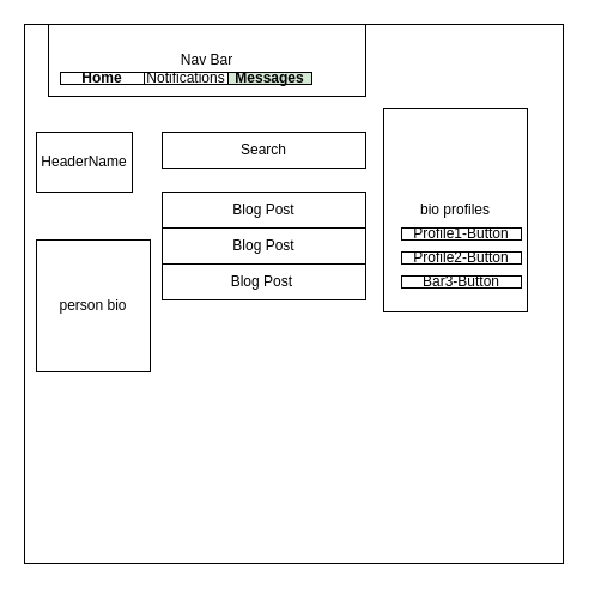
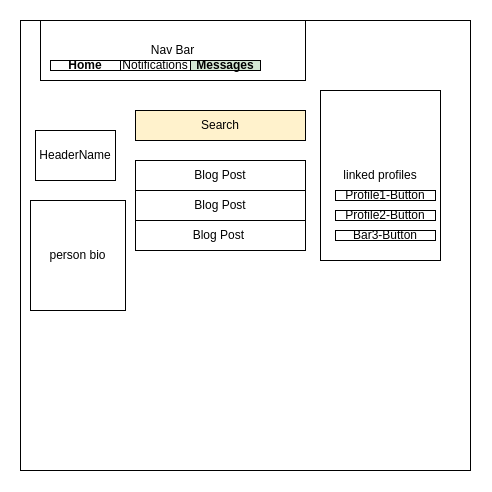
  <mxCell id="0" />
  <mxCell id="1" parent="0" />
  <mxCell id="2" value="" style="whiteSpace=wrap;html=1;aspect=fixed;" vertex="1" parent="1"><mxGeometry x="20" y="20" width="450" height="450" as="geometry" /></mxCell>
  <mxCell id="3" value="Nav Bar" style="rounded=0;whiteSpace=wrap;html=1;" vertex="1" parent="1"><mxGeometry x="40" y="20" width="265" height="60" as="geometry" /></mxCell>
- <mxCell id="4" value="Search" style="rounded=0;whiteSpace=wrap;html=1;" vertex="1" parent="1"><mxGeometry x="135" y="110" width="170" height="30" as="geometry" /></mxCell>
- <mxCell id="5" value="HeaderName" style="rounded=0;whiteSpace=wrap;html=1;" vertex="1" parent="1"><mxGeometry x="30" y="110" width="80" height="50" as="geometry" /></mxCell>
+ <mxCell id="4" value="Search" style="rounded=0;whiteSpace=wrap;html=1;fillColor=#fff2cc;" vertex="1" parent="1"><mxGeometry x="135" y="110" width="170" height="30" as="geometry" /></mxCell>
+ <mxCell id="5" value="HeaderName" style="rounded=0;whiteSpace=wrap;html=1;" vertex="1" parent="1"><mxGeometry x="35" y="130" width="80" height="50" as="geometry" /></mxCell>
  <mxCell id="6" value="Blog Post&amp;nbsp;" style="rounded=0;whiteSpace=wrap;html=1;" vertex="1" parent="1"><mxGeometry x="135" y="220" width="170" height="30" as="geometry" /></mxCell>
  <mxCell id="7" value="Blog Post" style="rounded=0;whiteSpace=wrap;html=1;" vertex="1" parent="1"><mxGeometry x="135" y="160" width="170" height="30" as="geometry" /></mxCell>
  <mxCell id="8" value="Blog Post" style="rounded=0;whiteSpace=wrap;html=1;" vertex="1" parent="1"><mxGeometry x="135" y="190" width="170" height="30" as="geometry" /></mxCell>
  <mxCell id="9" value="person bio" style="rounded=0;whiteSpace=wrap;html=1;" vertex="1" parent="1"><mxGeometry x="30" y="200" width="95" height="110" as="geometry" /></mxCell>
- <mxCell id="10" value="bio profiles" style="rounded=0;whiteSpace=wrap;html=1;" vertex="1" parent="1"><mxGeometry x="320" y="90" width="120" height="170" as="geometry" /></mxCell>
+ <mxCell id="10" value="linked profiles" style="rounded=0;whiteSpace=wrap;html=1;" vertex="1" parent="1"><mxGeometry x="320" y="90" width="120" height="170" as="geometry" /></mxCell>
  <mxCell id="11" value="Home" style="rounded=0;whiteSpace=wrap;html=1;fontStyle=1" vertex="1" parent="1"><mxGeometry x="50" y="60" width="70" height="10" as="geometry" /></mxCell>
  <mxCell id="12" value="Notifications" style="rounded=0;whiteSpace=wrap;html=1;" vertex="1" parent="1"><mxGeometry x="120" y="60" width="70" height="10" as="geometry" /></mxCell>
  <mxCell id="13" value="Messages" style="rounded=0;whiteSpace=wrap;html=1;fontStyle=1;fillColor=#d5e8d4;" vertex="1" parent="1"><mxGeometry x="190" y="60" width="70" height="10" as="geometry" /></mxCell>
  <mxCell id="14" value="Profile1-Button" style="rounded=0;whiteSpace=wrap;html=1;" vertex="1" parent="1"><mxGeometry x="335" y="190" width="100" height="10" as="geometry" /></mxCell>
  <mxCell id="15" value="Bar3-Button" style="rounded=0;whiteSpace=wrap;html=1;" vertex="1" parent="1"><mxGeometry x="335" y="230" width="100" height="10" as="geometry" /></mxCell>
  <mxCell id="16" value="Profile2-Button" style="rounded=0;whiteSpace=wrap;html=1;" vertex="1" parent="1"><mxGeometry x="335" y="210" width="100" height="10" as="geometry" /></mxCell>
